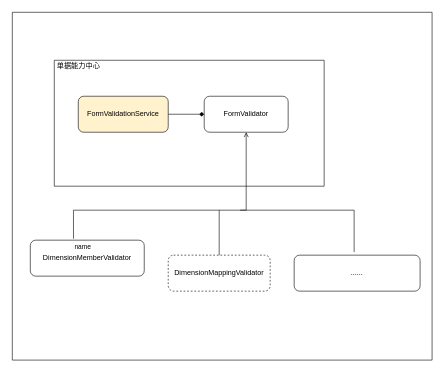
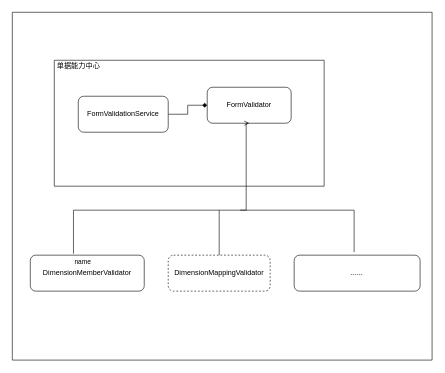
  <mxCell id="0" />
  <mxCell id="1" parent="0" />
  <mxCell id="2" value="" style="swimlane;startSize=0;" vertex="1" parent="1"><mxGeometry x="20" y="20" width="700" height="580" as="geometry" /></mxCell>
  <mxCell id="3" value="单据能力中心" style="text;html=1;align=center;verticalAlign=middle;resizable=0;points=[];autosize=1;strokeColor=none;fillColor=none;" vertex="1" parent="2"><mxGeometry x="60" y="75" width="100" height="30" as="geometry" /></mxCell>
  <mxCell id="4" value="" style="swimlane;startSize=0;" vertex="1" parent="2"><mxGeometry x="70" y="80" width="450" height="210" as="geometry" /></mxCell>
  <mxCell id="5" style="edgeStyle=orthogonalEdgeStyle;rounded=0;orthogonalLoop=1;jettySize=auto;html=1;endArrow=diamond;" edge="1" parent="4" source="6" target="7"><mxGeometry relative="1" as="geometry" /></mxCell>
- <mxCell id="6" value="FormValidationService" style="rounded=1;whiteSpace=wrap;html=1;fillColor=#fff2cc;" vertex="1" parent="4"><mxGeometry x="40" y="60" width="150" height="60" as="geometry" /></mxCell>
- <mxCell id="7" value="FormValidator" style="rounded=1;whiteSpace=wrap;html=1;" vertex="1" parent="4"><mxGeometry x="250" y="60" width="140" height="60" as="geometry" /></mxCell>
- <mxCell id="8" value="DimensionMemberValidator" style="rounded=1;whiteSpace=wrap;html=1;" vertex="1" parent="2"><mxGeometry x="30" y="380" width="190" height="60" as="geometry" /></mxCell>
+ <mxCell id="6" value="FormValidationService" style="rounded=1;whiteSpace=wrap;html=1;" vertex="1" parent="4"><mxGeometry x="40" y="60" width="150" height="60" as="geometry" /></mxCell>
+ <mxCell id="7" value="FormValidator" style="rounded=1;whiteSpace=wrap;html=1;" vertex="1" parent="4"><mxGeometry x="255" y="45" width="140" height="60" as="geometry" /></mxCell>
+ <mxCell id="8" value="DimensionMemberValidator" style="rounded=1;whiteSpace=wrap;html=1;" vertex="1" parent="2"><mxGeometry x="30" y="405" width="190" height="60" as="geometry" /></mxCell>
  <mxCell id="9" value="DimensionMappingValidator" style="rounded=1;whiteSpace=wrap;html=1;dashed=1;" vertex="1" parent="2"><mxGeometry x="260" y="405" width="170" height="60" as="geometry" /></mxCell>
  <mxCell id="10" value="......" style="rounded=1;whiteSpace=wrap;html=1;" vertex="1" parent="2"><mxGeometry x="470" y="405" width="210" height="60" as="geometry" /></mxCell>
  <mxCell id="11" value="name" style="endArrow=open;endFill=1;html=1;edgeStyle=orthogonalEdgeStyle;align=left;verticalAlign=top;rounded=0;exitX=0.379;exitY=-0.04;exitDx=0;exitDy=0;exitPerimeter=0;entryX=0.5;entryY=1;entryDx=0;entryDy=0;" edge="1" parent="2" source="8" target="7"><mxGeometry x="-1" relative="1" as="geometry"><mxPoint x="250" y="270" as="sourcePoint" /><mxPoint x="410" y="270" as="targetPoint" /><Array as="points"><mxPoint x="102" y="330" /><mxPoint x="390" y="330" /></Array><mxPoint as="offset" /></mxGeometry></mxCell>
  <mxCell id="12" value="" style="endArrow=none;html=1;rounded=0;" edge="1" parent="2"><mxGeometry width="50" height="50" relative="1" as="geometry"><mxPoint x="570" y="330" as="sourcePoint" /><mxPoint x="570" y="400" as="targetPoint" /></mxGeometry></mxCell>
  <mxCell id="13" value="" style="endArrow=none;html=1;rounded=0;" edge="1" parent="1" target="9"><mxGeometry width="50" height="50" relative="1" as="geometry"><mxPoint x="365" y="350" as="sourcePoint" /><mxPoint x="370" y="270" as="targetPoint" /></mxGeometry></mxCell>
  <mxCell id="14" value="" style="endArrow=none;html=1;rounded=0;" edge="1" parent="1"><mxGeometry width="50" height="50" relative="1" as="geometry"><mxPoint x="400" y="350" as="sourcePoint" /><mxPoint x="590" y="350" as="targetPoint" /><Array as="points"><mxPoint x="490" y="350" /><mxPoint x="590" y="350" /></Array></mxGeometry></mxCell>
